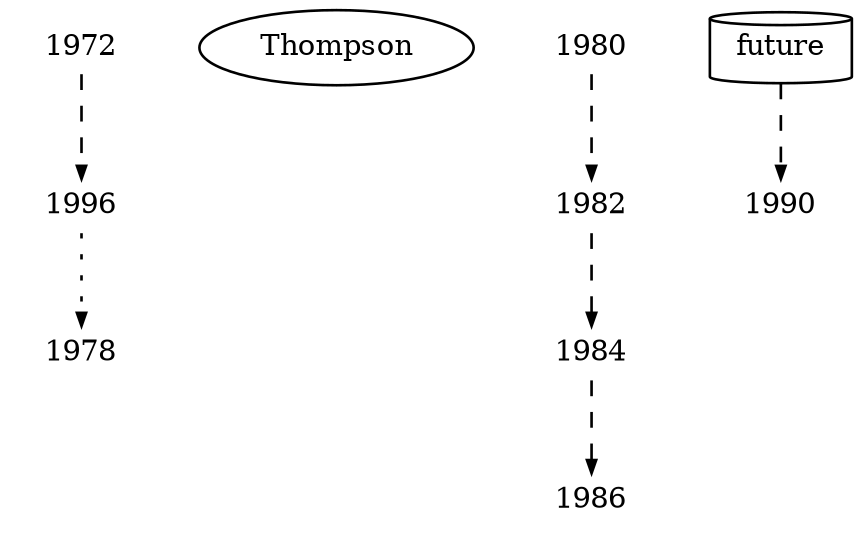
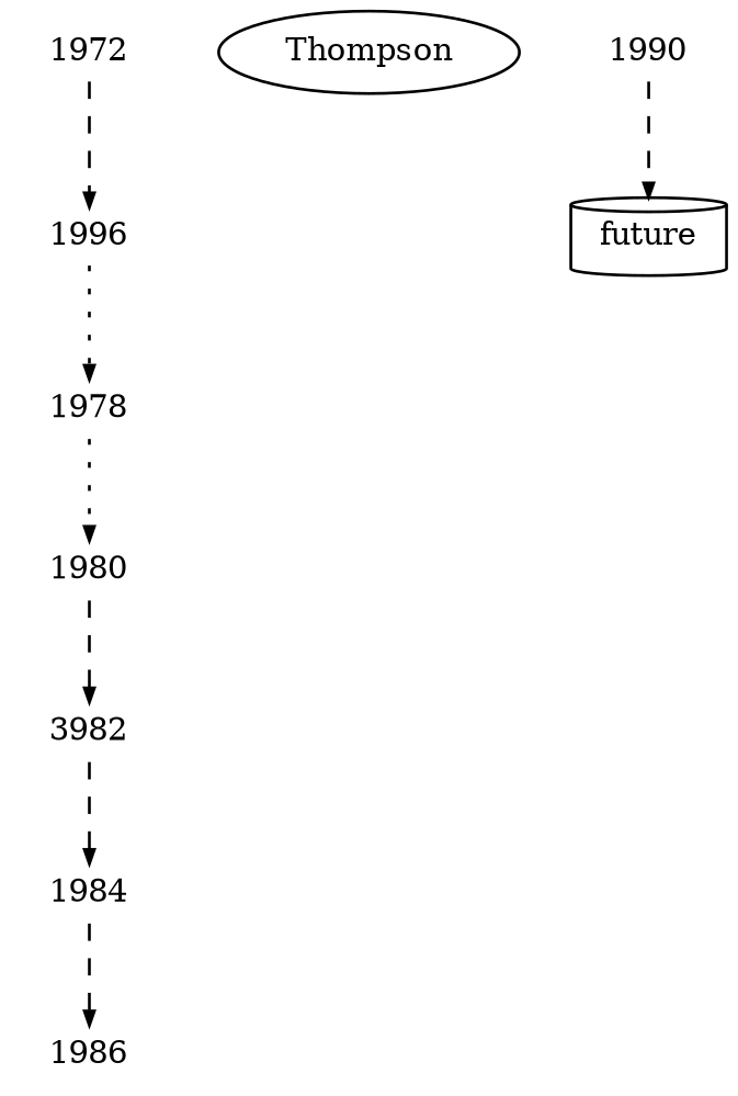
  digraph {
    node [color=red fontsize=11 shape=plaintext]
    edge [arrowsize=.5 style=dashed]
    1972 [height=.02]
    Thompson [color=black height=.02 shape=ellipse]
    n3 [height=.02 label=1996]
    1978 [height=.02]
    1980 [height=.02]
-   1982 [color=gray40 height=.02]
+   1982 [color=gray40 height=.02 label=3982]
    1984 [height=.02]
    1986 [height=.02]
    1990 [height=.02]
    future [color=black height=.02 shape=cylinder]
    subgraph sub_1 {
      rank=same
      1972
      Thompson
    }
    1972 -> n3
    n3 -> 1978 [style=dotted]
+   1978 -> 1980 [style=dotted]
    1980 -> 1982
    1982 -> 1984
    1984 -> 1986
-   future -> 1990
+   1990 -> future
  }
